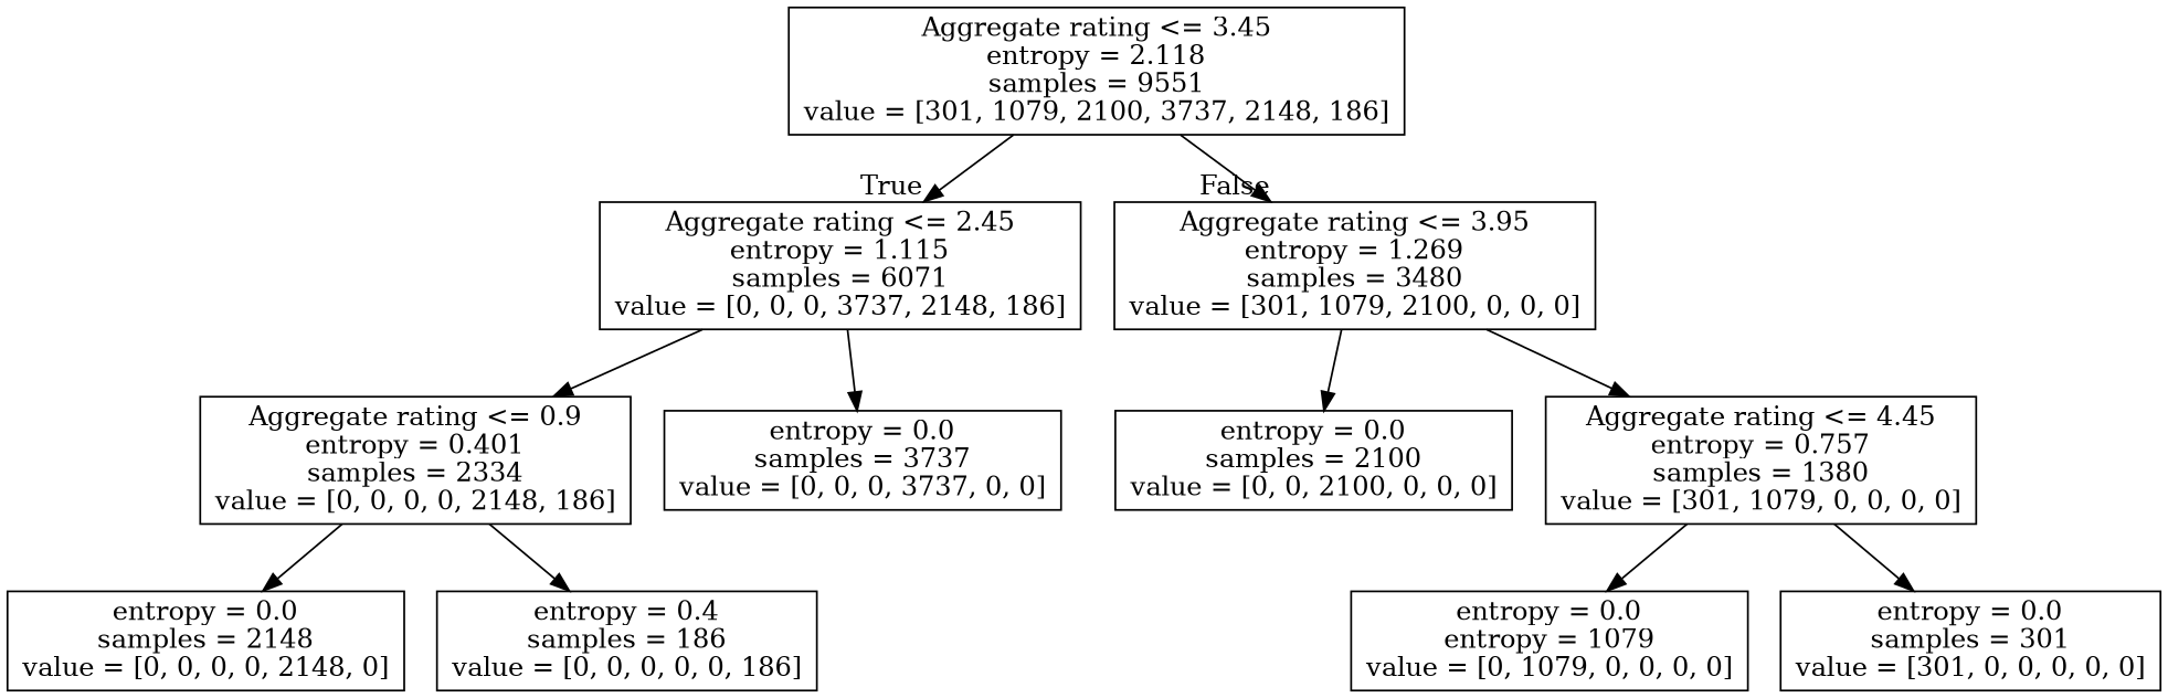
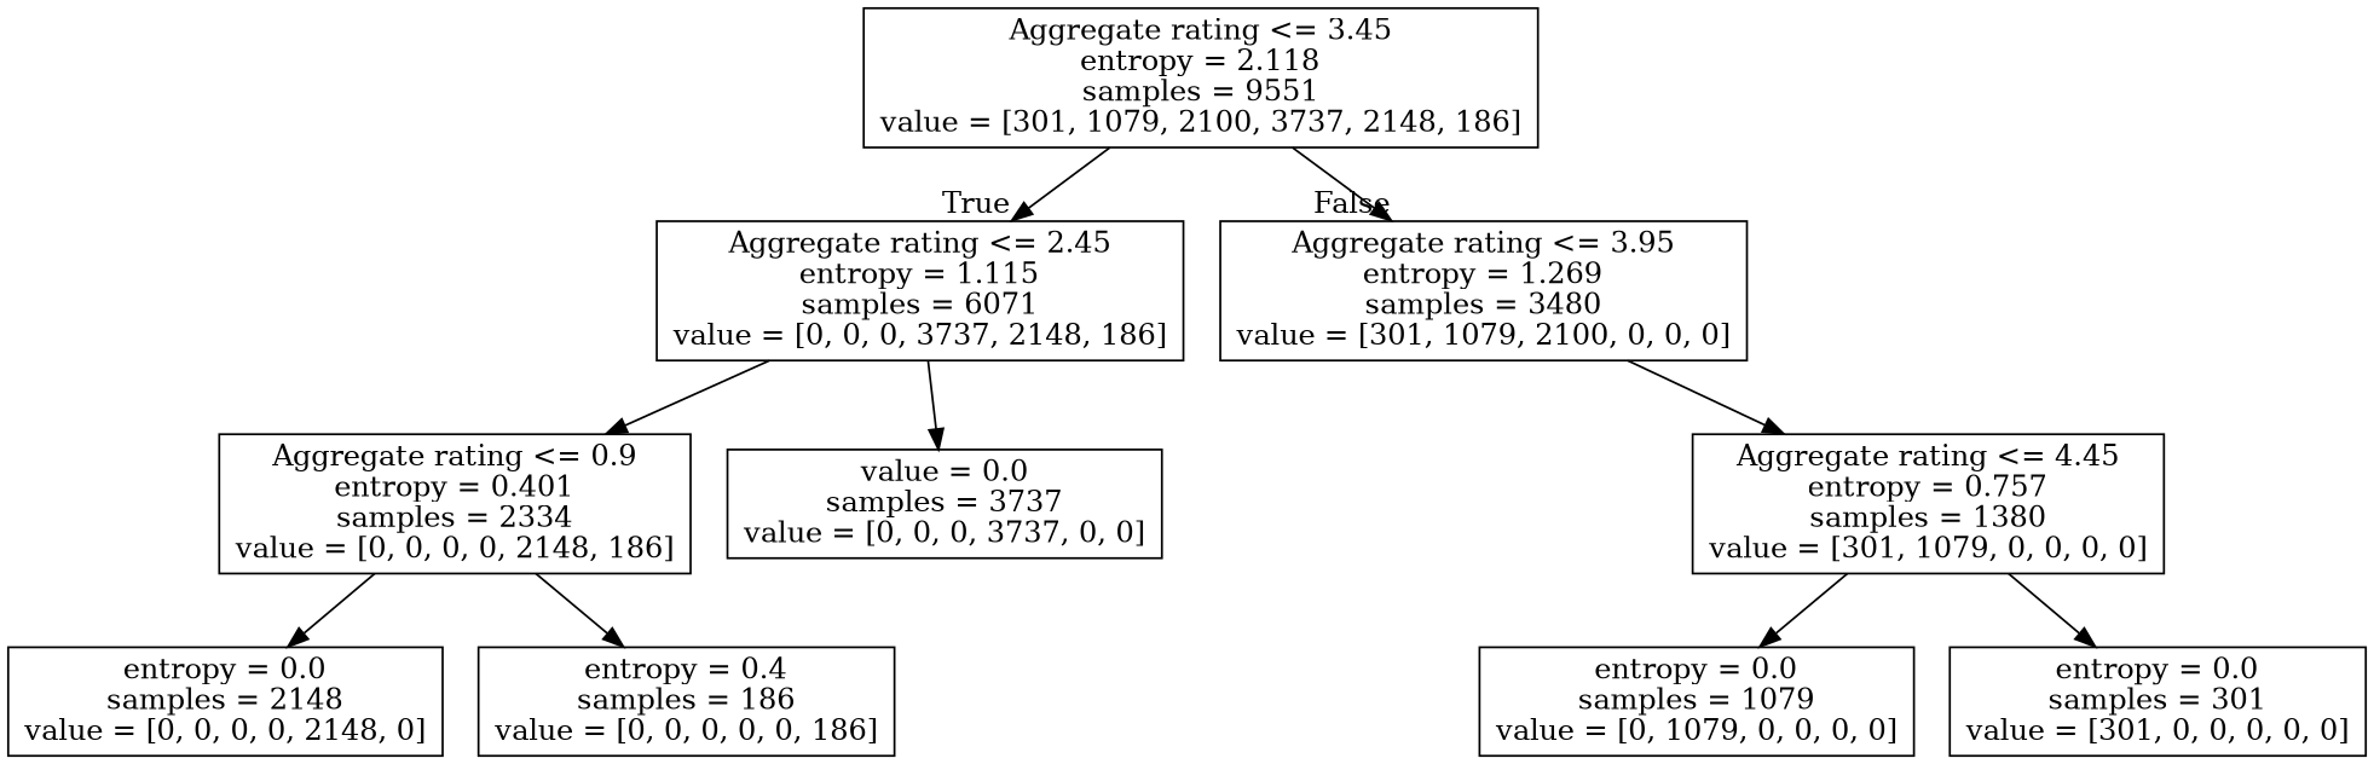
  digraph {
    node [shape=box]
    n1 [label="Aggregate rating <= 3.45\nentropy = 2.118\nsamples = 9551\nvalue = [301, 1079, 2100, 3737, 2148, 186]"]
    n2 [label="Aggregate rating <= 2.45\nentropy = 1.115\nsamples = 6071\nvalue = [0, 0, 0, 3737, 2148, 186]"]
    n3 [label="Aggregate rating <= 3.95\nentropy = 1.269\nsamples = 3480\nvalue = [301, 1079, 2100, 0, 0, 0]"]
    n4 [label="Aggregate rating <= 0.9\nentropy = 0.401\nsamples = 2334\nvalue = [0, 0, 0, 0, 2148, 186]"]
-   n5 [label="entropy = 0.0\nsamples = 3737\nvalue = [0, 0, 0, 3737, 0, 0]"]
-   n6 [label="entropy = 0.0\nsamples = 2100\nvalue = [0, 0, 2100, 0, 0, 0]"]
+   n5 [label="value = 0.0\nsamples = 3737\nvalue = [0, 0, 0, 3737, 0, 0]"]
    n7 [label="Aggregate rating <= 4.45\nentropy = 0.757\nsamples = 1380\nvalue = [301, 1079, 0, 0, 0, 0]"]
    n8 [label="entropy = 0.0\nsamples = 2148\nvalue = [0, 0, 0, 0, 2148, 0]"]
    n9 [label="entropy = 0.4\nsamples = 186\nvalue = [0, 0, 0, 0, 0, 186]"]
-   n10 [label="entropy = 0.0\nentropy = 1079\nvalue = [0, 1079, 0, 0, 0, 0]"]
+   n10 [label="entropy = 0.0\nsamples = 1079\nvalue = [0, 1079, 0, 0, 0, 0]"]
    n11 [label="entropy = 0.0\nsamples = 301\nvalue = [301, 0, 0, 0, 0, 0]"]
    n1 -> n2 [headlabel=True labelangle=45 labeldistance=2.5]
    n1 -> n3 [headlabel=False labelangle=-45 labeldistance=2.5]
    n2 -> n4
    n2 -> n5
-   n3 -> n6
    n3 -> n7
    n4 -> n8
    n4 -> n9
    n7 -> n10
    n7 -> n11
  }
